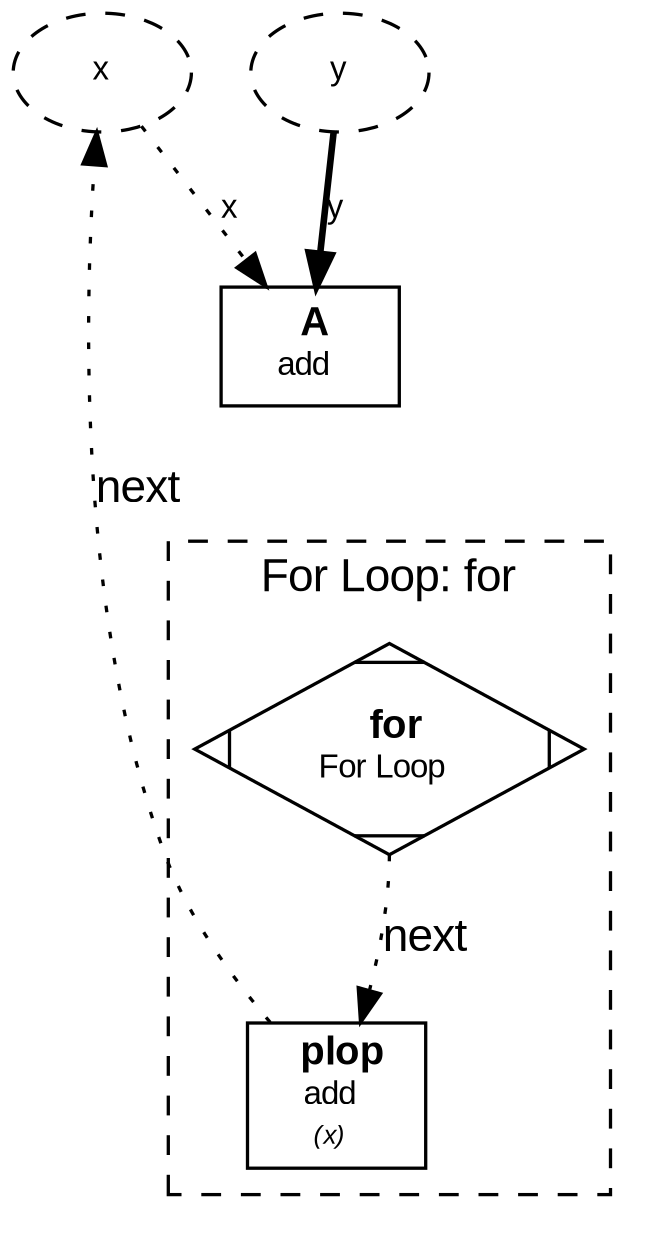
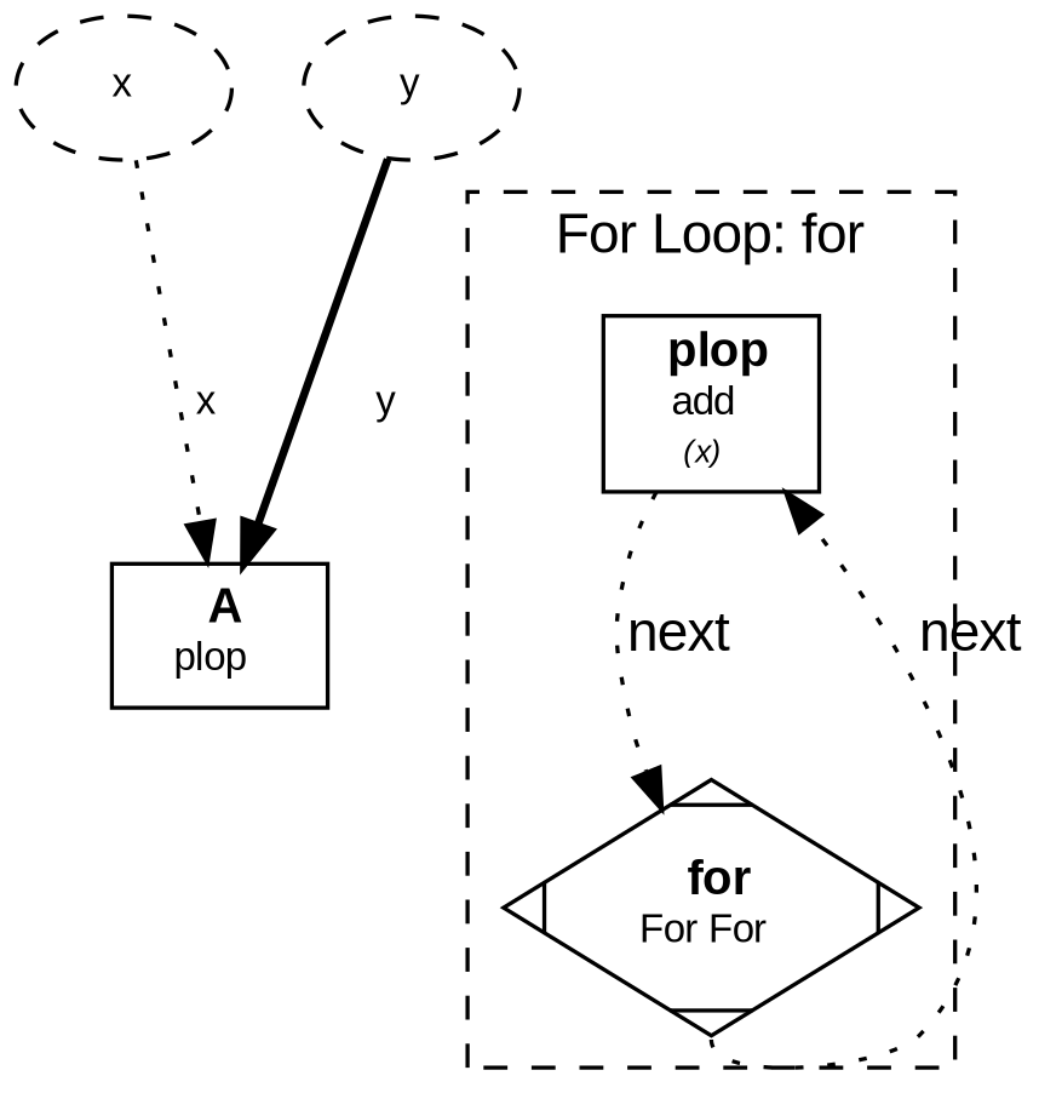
  digraph {
    fontname="Liberation Sans"
    rankdir=TB
    node [fontname="Liberation Sans" fontsize=12 shape=ellipse]
    edge [color=black fontname="Liberation Sans" style=dotted]
    n1 [label=< <FONT POINT-SIZE="10">x</FONT> > style=dashed]
    n2 [label=< <FONT POINT-SIZE="10">y</FONT> > style=dashed]
    n3 [label=< <B>plop</B><BR/><FONT POINT-SIZE="10">add</FONT> <BR/><FONT POINT-SIZE="8"><I>(x)</I></FONT> > shape=box]
-   n4 [label=< <B>for</B><BR/><FONT POINT-SIZE="10">For Loop</FONT> > shape=Mdiamond]
-   n5 [label=< <B>A</B><BR/><FONT POINT-SIZE="10">add</FONT> > shape=box]
+   n4 [label=< <B>for</B><BR/><FONT POINT-SIZE="10">For For</FONT> > shape=Mdiamond]
+   n5 [label=< <B>A</B><BR/><FONT POINT-SIZE="10">plop</FONT> > shape=box]
    subgraph sub_1 {
      rank=source
      n1
    }
    subgraph sub_2 {
      rank=source
      n2
    }
    subgraph cluster_3 {
      label="For Loop: for"
      style=dashed
      n4
      subgraph sub_4 {
        label="For Loop: for"
        style=dashed
        n3
      }
    }
    n1 -> n5 [fontsize=10 label=x]
    n2 -> n5 [fontsize=10 label=y style=bold]
-   n3 -> n1 [label=next]
+   n3 -> n4 [label=next]
    n4 -> n3 [label=next tailport=s]
  }
